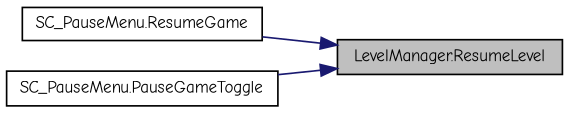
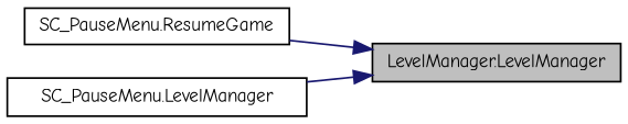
  digraph {
    fontname="Comic Neue"
    rankdir=RL
    node [color=black fillcolor=white fontname="Comic Neue" fontsize=10 shape=record style=filled]
    edge [color=midnightblue dir=back fontname="Comic Neue" fontsize=10 labelfontname=Helvetica labelfontsize=10 style=solid]
-   n1 [fillcolor=grey75 fontcolor=black height=0.2 label="LevelManager.ResumeLevel" width=0.4]
+   n1 [fillcolor=grey75 fontcolor=black height=0.2 label="LevelManager.LevelManager" width=0.4]
    n2 [height=0.2 label="SC_PauseMenu.ResumeGame" width=0.4]
-   n3 [height=0.2 label="SC_PauseMenu.PauseGameToggle" width=0.4]
+   n3 [height=0.2 label="SC_PauseMenu.LevelManager" width=0.4]
    n1 -> n2
    n1 -> n3
  }
